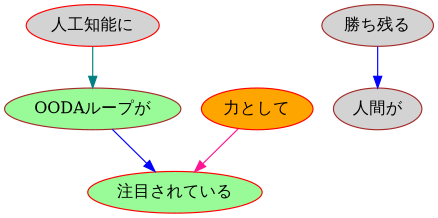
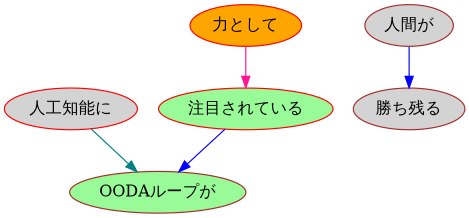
  digraph {
    node [color=red fillcolor=lightgrey style=filled]
    edge [color=blue]
    n1 [label="人工知能に"]
    n2 [color=brown fillcolor=palegreen label="OODAループが"]
    n3 [color=brown label="勝ち残る"]
    n4 [fillcolor=orange label="力として"]
    n5 [fillcolor=palegreen label="注目されている"]
    n6 [color=brown label="人間が"]
    n1 -> n2 [color=teal]
-   n2 -> n5
+   n5 -> n2
    n4 -> n5 [color=deeppink]
-   n3 -> n6
+   n6 -> n3
  }
